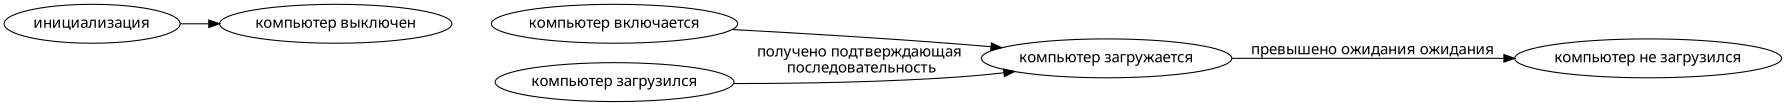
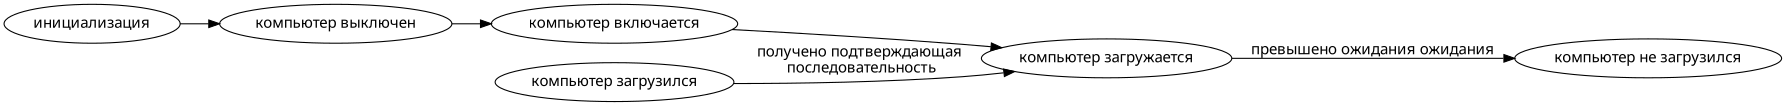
  digraph {
    fontname="Comic Neue"
    rankdir=LR
    node [fontname="Comic Neue"]
    edge [fontname="Comic Neue"]
    "инициализация"
    "компьютер выключен"
    "компьютер включается"
    "компьютер загружается"
    "компьютер не загрузился"
    "компьютер загрузился"
    "инициализация" -> "компьютер выключен"
+   "компьютер выключен" -> "компьютер включается"
    "компьютер включается" -> "компьютер загружается"
    "компьютер загружается" -> "компьютер не загрузился" [label="превышено ожидания ожидания"]
    "компьютер загрузился" -> "компьютер загружается" [label="получено подтверждающая\n последовательность"]
  }
